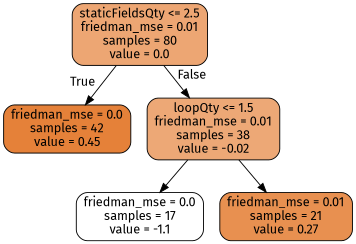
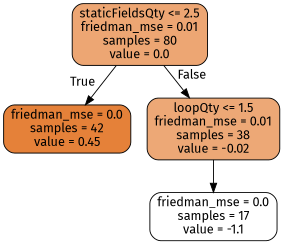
  digraph {
    fontname="Fira Sans"
    node [color=black fontname="Fira Sans" shape=box style="filled, rounded"]
    edge [fontname="Fira Sans"]
    n1 [fillcolor="#eda673" label="staticFieldsQty <= 2.5\nfriedman_mse = 0.01\nsamples = 80\nvalue = 0.0"]
    n2 [fillcolor="#e58139" label="friedman_mse = 0.0\nsamples = 42\nvalue = 0.45"]
    n3 [fillcolor="#eda876" label="loopQty <= 1.5\nfriedman_mse = 0.01\nsamples = 38\nvalue = -0.02"]
    n4 [fillcolor="#ffffff" label="friedman_mse = 0.0\nsamples = 17\nvalue = -1.1"]
-   n5 [fillcolor="#e89050" label="friedman_mse = 0.01\nsamples = 21\nvalue = 0.27"]
    n1 -> n2 [headlabel=True labelangle=45 labeldistance=2.5]
    n1 -> n3 [headlabel=False labelangle=-45 labeldistance=2.5]
    n3 -> n4
-   n3 -> n5
  }
